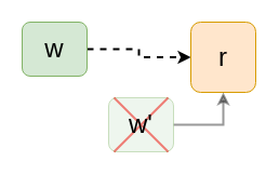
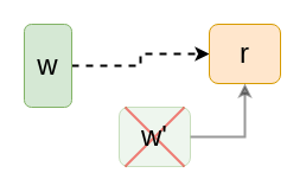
  <mxCell id="0" />
  <mxCell id="1" parent="0" />
  <mxCell id="2" value="" style="endArrow=none;html=1;strokeWidth=2;strokeColor=#FF3333;" edge="1" parent="1"><mxGeometry width="50" height="50" relative="1" as="geometry"><mxPoint x="105" y="140" as="sourcePoint" /><mxPoint x="155" y="90" as="targetPoint" /></mxGeometry></mxCell>
  <mxCell id="3" value="" style="endArrow=none;html=1;strokeWidth=2;strokeColor=#FF3333;" edge="1" parent="1"><mxGeometry width="50" height="50" relative="1" as="geometry"><mxPoint x="105" y="90" as="sourcePoint" /><mxPoint x="155" y="140" as="targetPoint" /></mxGeometry></mxCell>
  <mxCell id="4" style="edgeStyle=orthogonalEdgeStyle;rounded=0;orthogonalLoop=1;jettySize=auto;html=1;exitX=1;exitY=0.5;exitDx=0;exitDy=0;entryX=0;entryY=0.5;entryDx=0;entryDy=0;strokeWidth=2;dashed=1;" edge="1" parent="1" source="5" target="6"><mxGeometry relative="1" as="geometry" /></mxCell>
- <mxCell id="5" value="&lt;font style=&quot;font-size: 24px&quot;&gt;w&lt;/font&gt;" style="rounded=1;whiteSpace=wrap;html=1;fillColor=#d5e8d4;strokeColor=#82b366;" vertex="1" parent="1"><mxGeometry x="20" y="20" width="60" height="50" as="geometry" /></mxCell>
- <mxCell id="6" value="&lt;font style=&quot;font-size: 24px&quot;&gt;r&lt;/font&gt;" style="rounded=1;whiteSpace=wrap;html=1;fillColor=#ffe6cc;strokeColor=#d79b00;" vertex="1" parent="1"><mxGeometry x="176" y="20" width="60" height="65" as="geometry" /></mxCell>
+ <mxCell id="5" value="&lt;font style=&quot;font-size: 24px&quot;&gt;w&lt;/font&gt;" style="rounded=1;whiteSpace=wrap;html=1;fillColor=#d5e8d4;strokeColor=#82b366;" vertex="1" parent="1"><mxGeometry x="20" y="20" width="40" height="70" as="geometry" /></mxCell>
+ <mxCell id="6" value="&lt;font style=&quot;font-size: 24px&quot;&gt;r&lt;/font&gt;" style="rounded=1;whiteSpace=wrap;html=1;fillColor=#ffe6cc;strokeColor=#d79b00;" vertex="1" parent="1"><mxGeometry x="176" y="20" width="60" height="50" as="geometry" /></mxCell>
  <mxCell id="7" style="edgeStyle=orthogonalEdgeStyle;rounded=0;orthogonalLoop=1;jettySize=auto;html=1;exitX=1;exitY=0.5;exitDx=0;exitDy=0;entryX=0.5;entryY=1;entryDx=0;entryDy=0;strokeWidth=2;opacity=40;" edge="1" parent="1" source="8" target="6"><mxGeometry relative="1" as="geometry" /></mxCell>
  <mxCell id="8" value="&lt;font style=&quot;font-size: 24px&quot;&gt;w'&lt;/font&gt;" style="rounded=1;whiteSpace=wrap;html=1;fillColor=#d5e8d4;strokeColor=#82b366;opacity=40;" vertex="1" parent="1"><mxGeometry x="100" y="90" width="60" height="50" as="geometry" /></mxCell>
